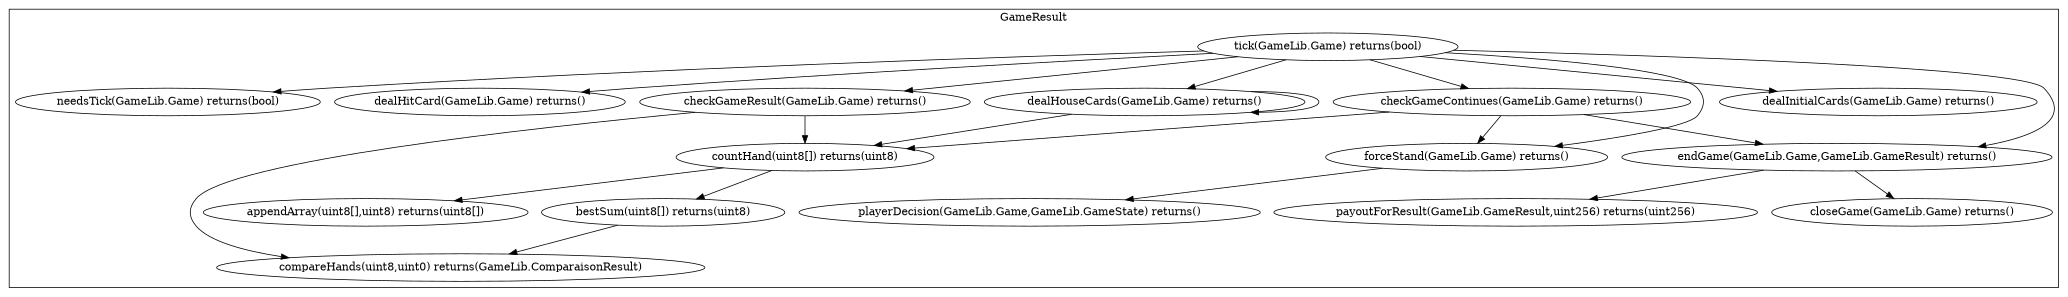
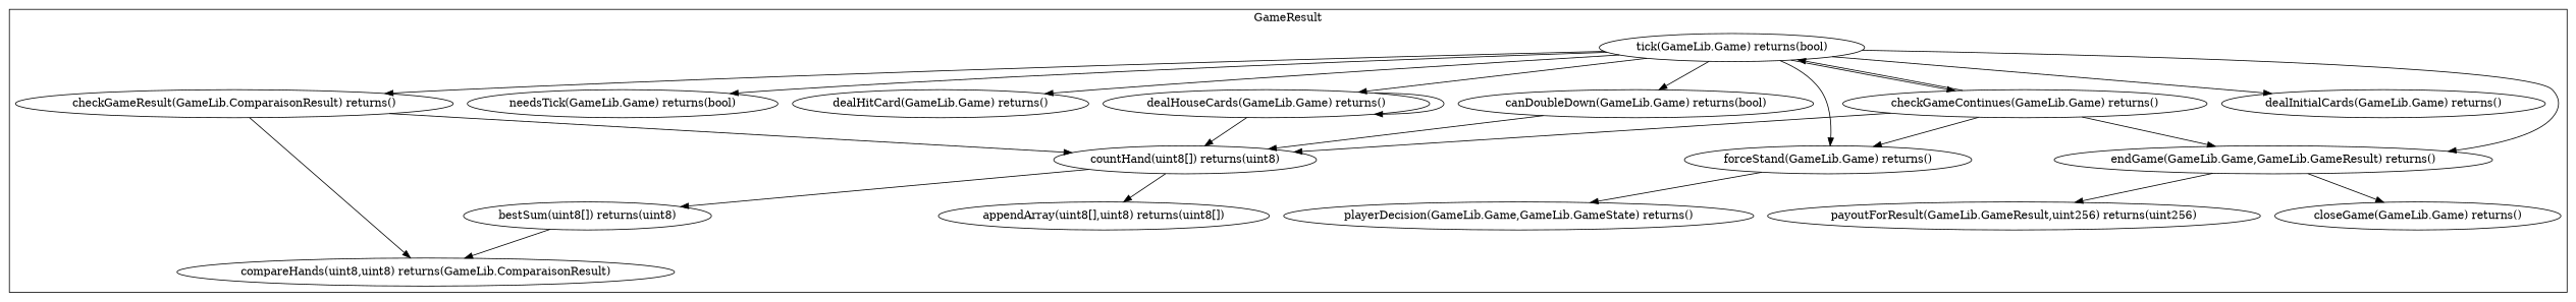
  strict digraph {
    n1 [label="playerDecision(GameLib.Game,GameLib.GameState) returns()"]
    n2 [label="payoutForResult(GameLib.GameResult,uint256) returns(uint256)"]
    n3 [label="tick(GameLib.Game) returns(bool)"]
+   n4 [label="canDoubleDown(GameLib.Game) returns(bool)"]
    n5 [label="needsTick(GameLib.Game) returns(bool)"]
    n6 [label="dealHitCard(GameLib.Game) returns()"]
    n7 [label="forceStand(GameLib.Game) returns()"]
-   n8 [label="checkGameResult(GameLib.Game) returns()"]
+   n8 [label="checkGameResult(GameLib.ComparaisonResult) returns()"]
    n9 [label="dealHouseCards(GameLib.Game) returns()"]
    n10 [label="endGame(GameLib.Game,GameLib.GameResult) returns()"]
    n11 [label="dealInitialCards(GameLib.Game) returns()"]
    n12 [label="checkGameContinues(GameLib.Game) returns()"]
    n13 [label="countHand(uint8[]) returns(uint8)"]
    n14 [label="bestSum(uint8[]) returns(uint8)"]
    n15 [label="appendArray(uint8[],uint8) returns(uint8[])"]
-   n16 [label="compareHands(uint8,uint0) returns(GameLib.ComparaisonResult)"]
+   n16 [label="compareHands(uint8,uint8) returns(GameLib.ComparaisonResult)"]
    n17 [label="closeGame(GameLib.Game) returns()"]
    subgraph cluster_1 {
      label=GameResult
      n1
      n2
      n3
+     n4
      n5
      n6
      n7
      n8
      n9
      n10
      n11
      n12
      n13
      n14
      n15
      n16
      n17
    }
    subgraph cluster_2 {
      label="[Solidity]"
    }
+   n3 -> n4
    n3 -> n5
    n3 -> n6
    n3 -> n7
    n3 -> n8
    n3 -> n9
    n3 -> n10
    n3 -> n11
    n3 -> n12
+   n4 -> n13
    n7 -> n1
    n8 -> n13
    n8 -> n16
    n9 -> n9
    n9 -> n13
    n10 -> n2
    n10 -> n17
+   n12 -> n3
    n12 -> n7
    n12 -> n10
    n12 -> n13
    n13 -> n14
    n13 -> n15
    n14 -> n16
  }
